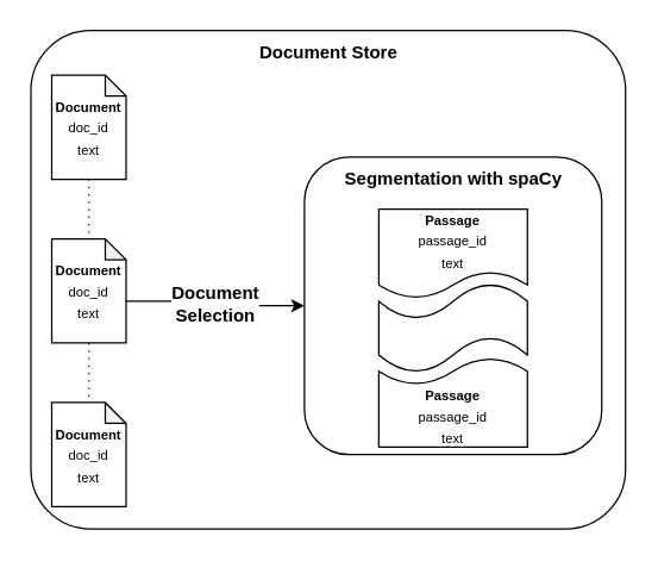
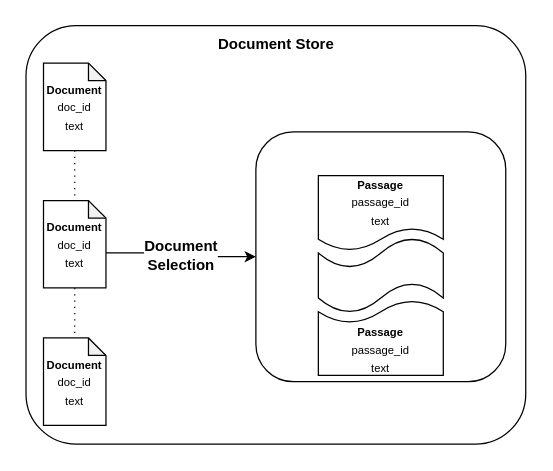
  <mxCell id="0" />
  <mxCell id="1" parent="0" />
  <mxCell id="2" value="" style="rounded=1;whiteSpace=wrap;html=1;arcSize=12;" parent="1" vertex="1"><mxGeometry x="20" y="20" width="400" height="335" as="geometry" /></mxCell>
  <mxCell id="3" value="&lt;b&gt;Document Store&lt;/b&gt;" style="text;html=1;align=center;verticalAlign=middle;resizable=0;points=[];autosize=1;strokeColor=none;fillColor=none;" parent="1" vertex="1"><mxGeometry x="160" y="20" width="120" height="30" as="geometry" /></mxCell>
  <mxCell id="4" style="edgeStyle=orthogonalEdgeStyle;rounded=0;orthogonalLoop=1;jettySize=auto;html=1;exitX=0;exitY=0;exitDx=50;exitDy=42;exitPerimeter=0;entryX=0;entryY=0.5;entryDx=0;entryDy=0;" parent="1" source="8" target="9" edge="1"><mxGeometry relative="1" as="geometry" /></mxCell>
  <mxCell id="5" value="&lt;b&gt;&lt;font style=&quot;font-size: 12px;&quot;&gt;Document&lt;/font&gt;&lt;/b&gt;&lt;div&gt;&lt;b&gt;&lt;font style=&quot;font-size: 12px;&quot;&gt;Selection&lt;/font&gt;&lt;/b&gt;&lt;/div&gt;" style="edgeLabel;html=1;align=center;verticalAlign=middle;resizable=0;points=[];" parent="4" vertex="1" connectable="0"><mxGeometry x="-0.043" y="-1" relative="1" as="geometry"><mxPoint as="offset" /></mxGeometry></mxCell>
  <mxCell id="6" style="edgeStyle=orthogonalEdgeStyle;rounded=0;orthogonalLoop=1;jettySize=auto;html=1;exitX=0.5;exitY=1;exitDx=0;exitDy=0;exitPerimeter=0;dashed=1;dashPattern=1 4;endArrow=none;startFill=0;" edge="1" parent="1" source="7" target="8"><mxGeometry relative="1" as="geometry" /></mxCell>
  <mxCell id="7" value="&lt;b&gt;&lt;font style=&quot;font-size: 9px;&quot;&gt;Document&lt;/font&gt;&lt;/b&gt;&lt;div&gt;&lt;font style=&quot;font-size: 9px;&quot;&gt;doc_id&lt;/font&gt;&lt;/div&gt;&lt;div&gt;&lt;font style=&quot;font-size: 9px;&quot;&gt;text&lt;/font&gt;&lt;/div&gt;" style="shape=note;whiteSpace=wrap;html=1;backgroundOutline=1;darkOpacity=0.05;size=14;" parent="1" vertex="1"><mxGeometry x="34" y="50" width="50" height="70" as="geometry" /></mxCell>
  <mxCell id="8" value="&lt;b&gt;&lt;font style=&quot;font-size: 9px;&quot;&gt;Document&lt;/font&gt;&lt;/b&gt;&lt;div&gt;&lt;font style=&quot;font-size: 9px;&quot;&gt;doc_id&lt;/font&gt;&lt;/div&gt;&lt;div&gt;&lt;font style=&quot;font-size: 9px;&quot;&gt;text&lt;/font&gt;&lt;/div&gt;" style="shape=note;whiteSpace=wrap;html=1;backgroundOutline=1;darkOpacity=0.05;size=14;" parent="1" vertex="1"><mxGeometry x="34" y="160" width="50" height="70" as="geometry" /></mxCell>
  <mxCell id="9" value="" style="rounded=1;whiteSpace=wrap;html=1;" parent="1" vertex="1"><mxGeometry x="204" y="105" width="200" height="200" as="geometry" /></mxCell>
- <mxCell id="10" value="&lt;b&gt;Segmentation with spaCy&lt;/b&gt;" style="text;html=1;align=center;verticalAlign=middle;resizable=0;points=[];autosize=1;strokeColor=none;fillColor=none;" parent="1" vertex="1"><mxGeometry x="219" y="105" width="170" height="30" as="geometry" /></mxCell>
  <mxCell id="11" value="&lt;b&gt;&lt;font style=&quot;font-size: 9px;&quot;&gt;Document&lt;/font&gt;&lt;/b&gt;&lt;div&gt;&lt;font style=&quot;font-size: 9px;&quot;&gt;doc_id&lt;/font&gt;&lt;/div&gt;&lt;div&gt;&lt;font style=&quot;font-size: 9px;&quot;&gt;text&lt;/font&gt;&lt;/div&gt;" style="shape=note;whiteSpace=wrap;html=1;backgroundOutline=1;darkOpacity=0.05;size=14;" parent="1" vertex="1"><mxGeometry x="34" y="270" width="50" height="70" as="geometry" /></mxCell>
  <mxCell id="12" value="&lt;font style=&quot;font-size: 9px;&quot;&gt;&lt;b&gt;Passage&lt;/b&gt;&lt;/font&gt;&lt;div&gt;&lt;font style=&quot;font-size: 9px;&quot;&gt;passage_id&lt;/font&gt;&lt;/div&gt;&lt;div&gt;&lt;font style=&quot;font-size: 9px;&quot;&gt;text&lt;/font&gt;&lt;/div&gt;" style="shape=document;whiteSpace=wrap;html=1;boundedLbl=1;" parent="1" vertex="1"><mxGeometry x="254" y="140" width="100" height="60" as="geometry" /></mxCell>
  <mxCell id="13" value="" style="shape=tape;whiteSpace=wrap;html=1;" parent="1" vertex="1"><mxGeometry x="254" y="190" width="100" height="60" as="geometry" /></mxCell>
  <mxCell id="14" value="&lt;font style=&quot;font-size: 9px;&quot;&gt;&lt;b style=&quot;&quot;&gt;Passage&lt;/b&gt;&lt;/font&gt;&lt;div&gt;&lt;font style=&quot;font-size: 9px;&quot;&gt;passage_id&lt;/font&gt;&lt;/div&gt;&lt;div&gt;&lt;font style=&quot;font-size: 9px;&quot;&gt;text&lt;/font&gt;&lt;/div&gt;" style="shape=document;whiteSpace=wrap;html=1;boundedLbl=1;direction=west;" parent="1" vertex="1"><mxGeometry x="254" y="240" width="100" height="60" as="geometry" /></mxCell>
  <mxCell id="15" style="edgeStyle=orthogonalEdgeStyle;rounded=0;orthogonalLoop=1;jettySize=auto;html=1;exitX=0.5;exitY=1;exitDx=0;exitDy=0;exitPerimeter=0;entryX=0.5;entryY=0;entryDx=0;entryDy=0;entryPerimeter=0;dashed=1;dashPattern=1 4;endArrow=none;startFill=0;" edge="1" parent="1" source="8" target="11"><mxGeometry relative="1" as="geometry" /></mxCell>
